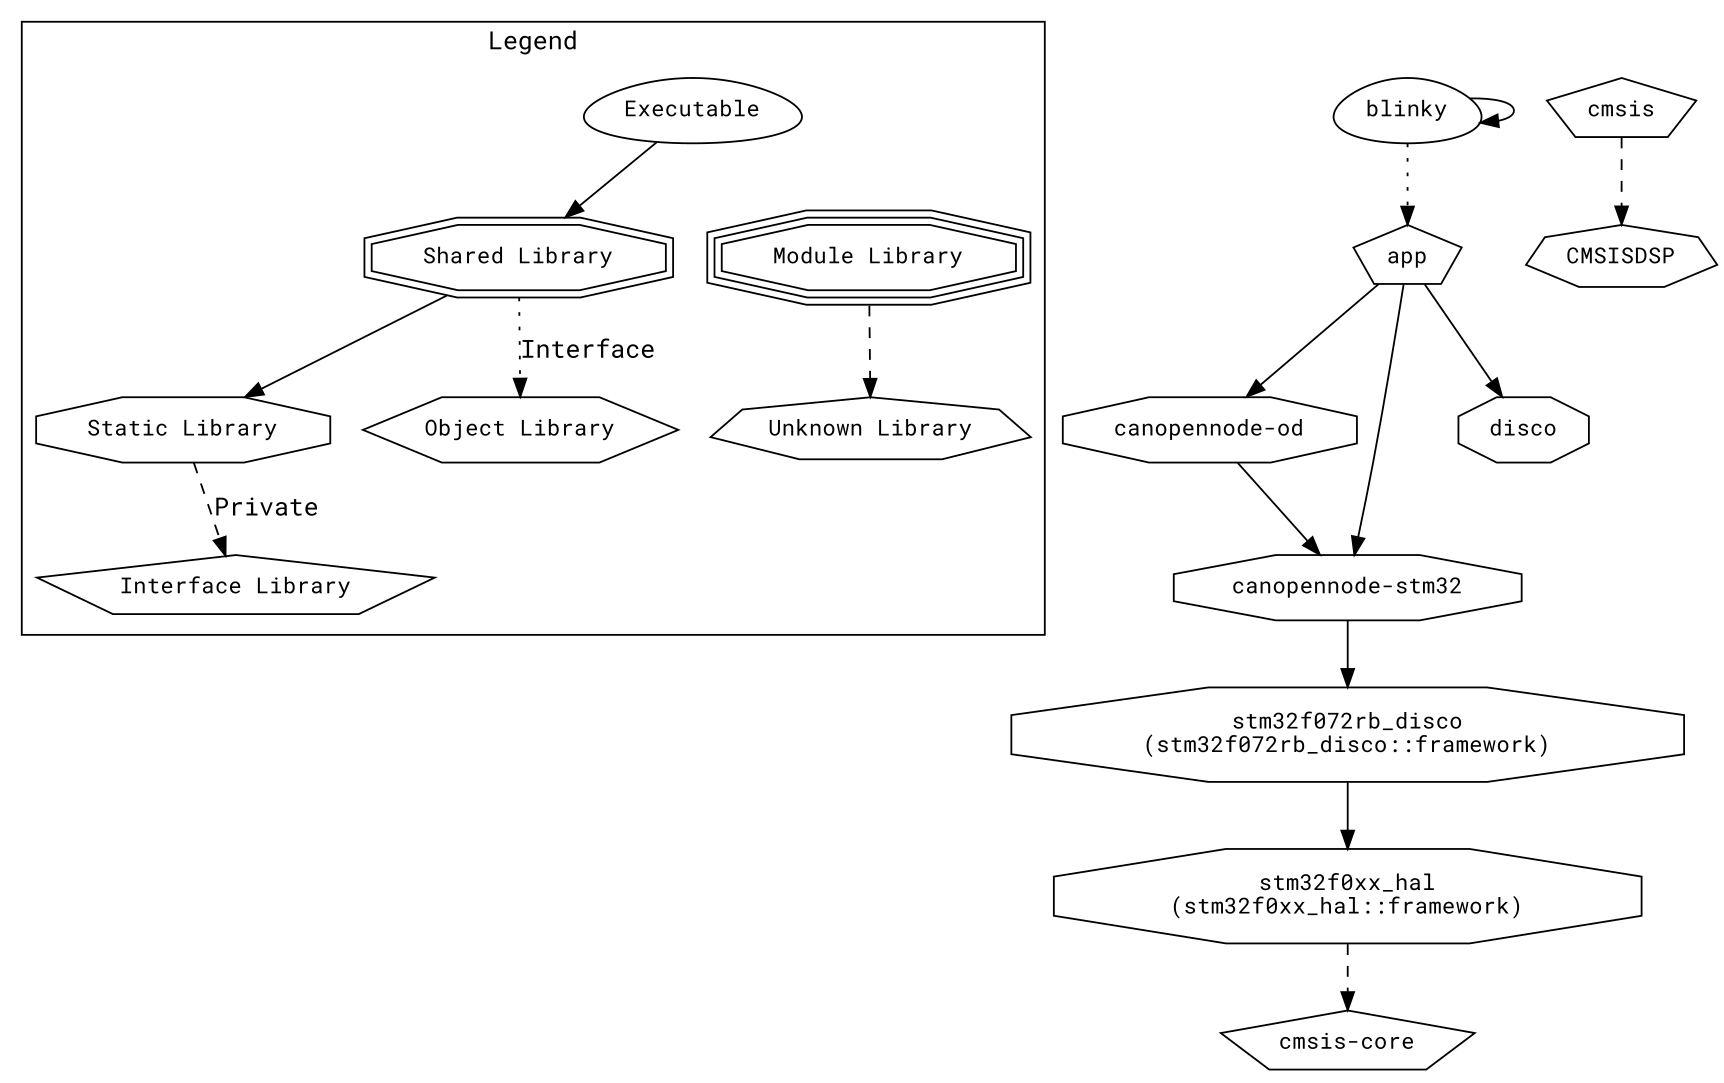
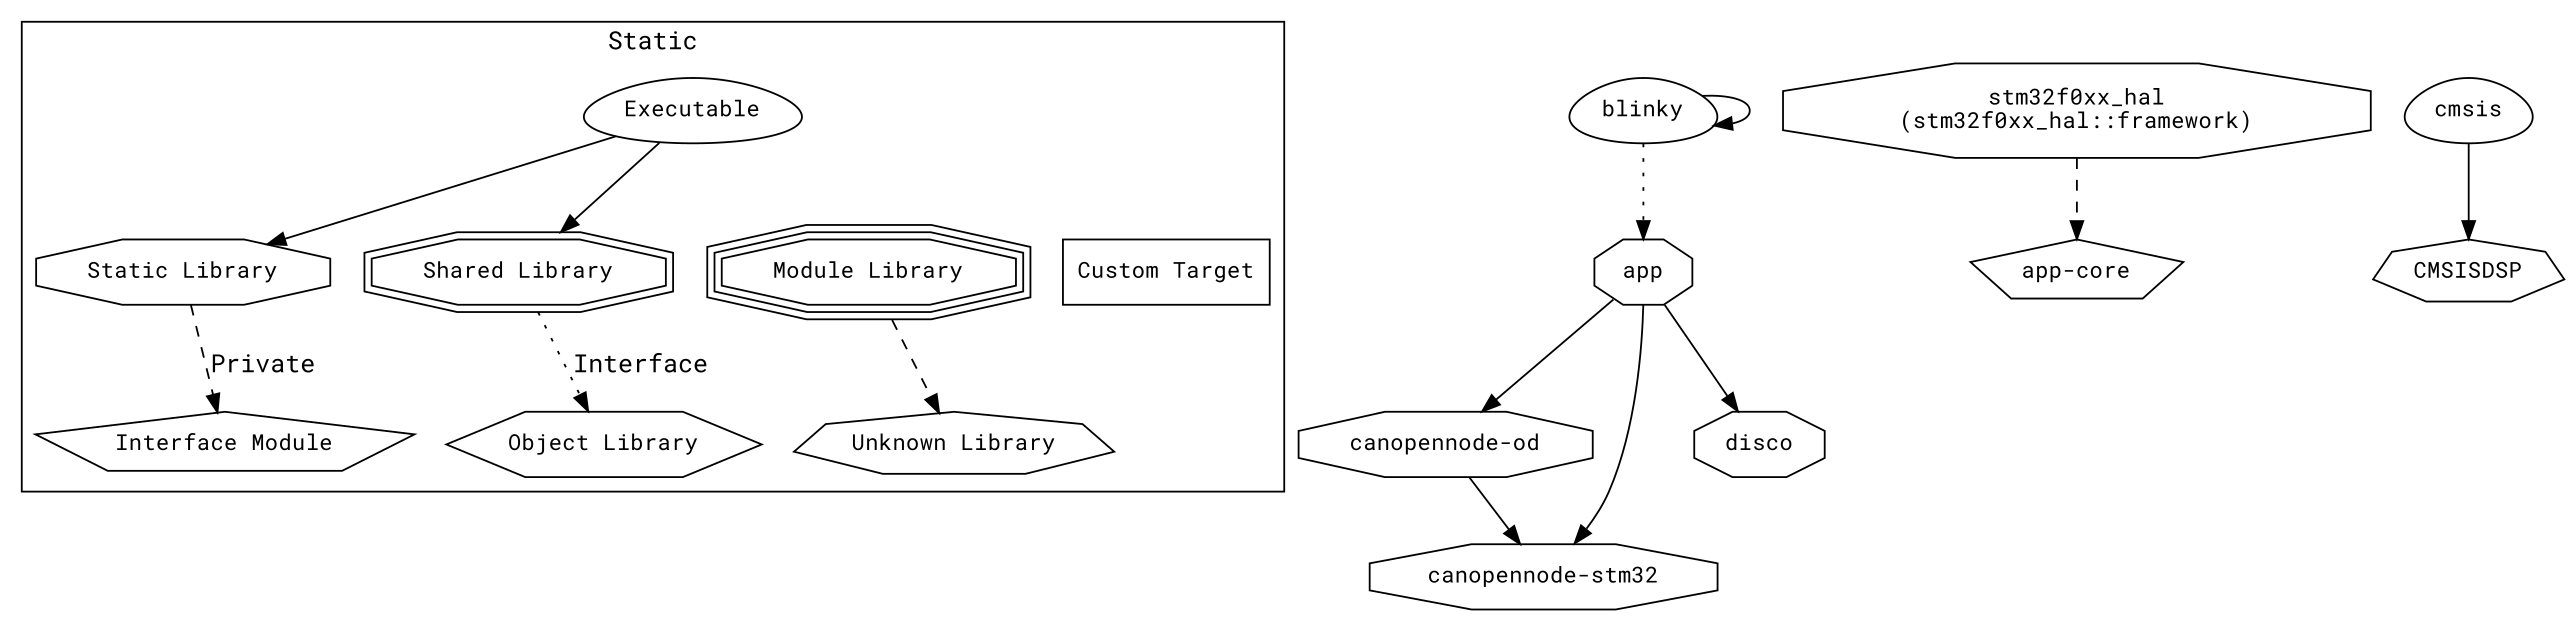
  digraph {
    fontname="Roboto Mono"
    node [fontname="Roboto Mono" fontsize=12 shape=octagon]
    edge [fontname="Roboto Mono"]
    n1 [label=Executable shape=egg]
    n2 [label="Static Library"]
    n3 [label="Shared Library" shape=doubleoctagon]
    n4 [label="Module Library" shape=tripleoctagon]
-   n6 [label="Interface Library" shape=pentagon]
+   n5 [label="Custom Target" shape=box]
+   n6 [label="Interface Module" shape=pentagon]
    n7 [label="Object Library" shape=hexagon]
    n8 [label="Unknown Library" shape=septagon]
-   n9 [label=app shape=pentagon]
+   n9 [label=app]
    n10 [label="canopennode-od"]
    n11 [label="canopennode-stm32"]
    n12 [label=disco]
-   n13 [label="stm32f072rb_disco\n(stm32f072rb_disco::framework)"]
    n14 [label="stm32f0xx_hal\n(stm32f0xx_hal::framework)"]
-   n15 [label="cmsis-core" shape=pentagon]
+   n15 [label="app-core" shape=pentagon]
    n16 [label=blinky shape=egg]
-   n17 [label=cmsis shape=pentagon]
+   n17 [label=cmsis shape=egg]
    n18 [label=CMSISDSP shape=septagon]
    subgraph cluster_1 {
      color=black
-     label=Legend
+     label=Static
      n1
      n2
      n3
      n4
+     n5
      n6
      n7
      n8
    }
-   n3 -> n2 [style=solid]
+   n1 -> n2 [style=solid]
    n1 -> n3 [style=solid]
    n1 -> n4 [style=invis]
+   n1 -> n5 [style=invis]
    n2 -> n6 [label=Private style=dashed]
    n3 -> n7 [label=Interface style=dotted]
    n4 -> n8 [style=dashed]
    n9 -> n10
    n9 -> n11
    n9 -> n12
    n10 -> n11
-   n11 -> n13
-   n13 -> n14
    n14 -> n15 [style=dashed]
    n16 -> n9 [style=dotted]
    n16 -> n16
-   n17 -> n18 [style=dashed]
+   n17 -> n18 [style=solid]
  }
